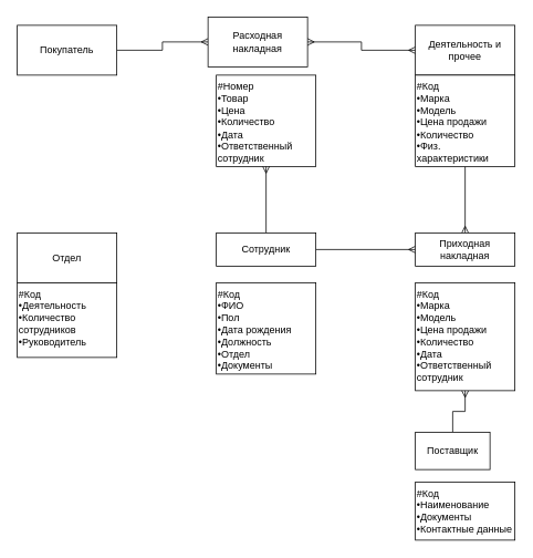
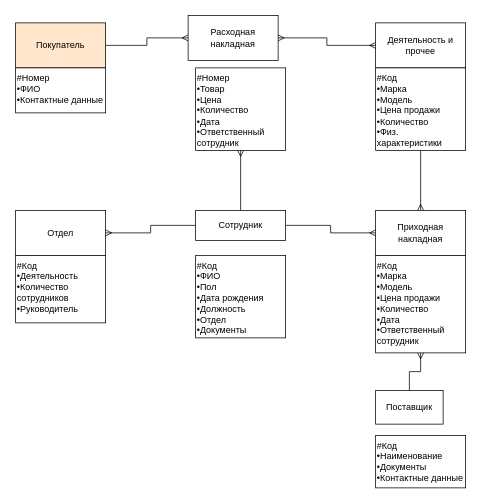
  <mxCell id="0" />
  <mxCell id="1" parent="0" />
  <mxCell id="2" style="edgeStyle=orthogonalEdgeStyle;rounded=0;orthogonalLoop=1;jettySize=auto;html=1;exitX=1;exitY=0.5;exitDx=0;exitDy=0;entryX=0;entryY=0.5;entryDx=0;entryDy=0;endArrow=ERmany;endFill=0;" edge="1" parent="1" source="3" target="5"><mxGeometry relative="1" as="geometry" /></mxCell>
- <mxCell id="3" value="Покупатель" style="rounded=0;whiteSpace=wrap;html=1;" parent="1" vertex="1"><mxGeometry x="20" y="30" width="120" height="60" as="geometry" /></mxCell>
+ <mxCell id="3" value="Покупатель" style="rounded=0;whiteSpace=wrap;html=1;fillColor=#ffe6cc;" parent="1" vertex="1"><mxGeometry x="20" y="30" width="120" height="60" as="geometry" /></mxCell>
+ <mxCell id="4" value="#Номер&lt;br&gt;•ФИО&lt;br&gt;•Контактные данные" style="rounded=0;whiteSpace=wrap;html=1;align=left;verticalAlign=top;" parent="1" vertex="1"><mxGeometry x="20" y="90" width="120" height="60" as="geometry" /></mxCell>
  <mxCell id="5" value="Расходная накладная" style="rounded=0;whiteSpace=wrap;html=1;" parent="1" vertex="1"><mxGeometry x="250" y="20" width="120" height="60" as="geometry" /></mxCell>
  <mxCell id="6" style="edgeStyle=orthogonalEdgeStyle;rounded=0;orthogonalLoop=1;jettySize=auto;html=1;exitX=0;exitY=0.5;exitDx=0;exitDy=0;entryX=1;entryY=0.5;entryDx=0;entryDy=0;startArrow=ERmany;startFill=0;endArrow=ERmany;endFill=0;" edge="1" parent="1" source="7" target="5"><mxGeometry relative="1" as="geometry" /></mxCell>
  <mxCell id="7" value="Деятельность и прочее" style="rounded=0;whiteSpace=wrap;html=1;" vertex="1" parent="1"><mxGeometry x="500" y="30" width="120" height="60" as="geometry" /></mxCell>
  <mxCell id="8" value="#Номер&lt;br&gt;•Товар&lt;br&gt;•Цена&lt;br&gt;•Количество&lt;br&gt;•Дата&lt;br&gt;•Ответственный сотрудник&lt;br&gt;" style="rounded=0;whiteSpace=wrap;html=1;verticalAlign=top;align=left;" vertex="1" parent="1"><mxGeometry x="260" y="90" width="120" height="110" as="geometry" /></mxCell>
  <mxCell id="9" style="edgeStyle=orthogonalEdgeStyle;rounded=0;orthogonalLoop=1;jettySize=auto;html=1;exitX=0.5;exitY=1;exitDx=0;exitDy=0;entryX=0.5;entryY=0;entryDx=0;entryDy=0;endArrow=ERmany;endFill=0;" edge="1" parent="1" source="10" target="17"><mxGeometry relative="1" as="geometry" /></mxCell>
  <mxCell id="10" value="#Код&lt;br&gt;•Марка&lt;br&gt;•Модель&lt;br&gt;•Цена продажи&lt;br&gt;•Количество&lt;br&gt;•Физ. характеристики" style="rounded=0;whiteSpace=wrap;html=1;verticalAlign=top;align=left;" vertex="1" parent="1"><mxGeometry x="500" y="90" width="120" height="110" as="geometry" /></mxCell>
  <mxCell id="11" value="Отдел" style="rounded=0;whiteSpace=wrap;html=1;" vertex="1" parent="1"><mxGeometry x="20" y="280" width="120" height="60" as="geometry" /></mxCell>
  <mxCell id="12" value="#Код&lt;br&gt;•Деятельность&lt;br&gt;•Количество сотрудников&lt;br&gt;•Руководитель" style="rounded=0;whiteSpace=wrap;html=1;align=left;verticalAlign=top;" vertex="1" parent="1"><mxGeometry x="20" y="340" width="120" height="90" as="geometry" /></mxCell>
  <mxCell id="13" style="edgeStyle=orthogonalEdgeStyle;rounded=0;orthogonalLoop=1;jettySize=auto;html=1;exitX=1;exitY=0.5;exitDx=0;exitDy=0;entryX=0;entryY=0.5;entryDx=0;entryDy=0;endArrow=ERmany;endFill=0;" edge="1" parent="1" source="16" target="17"><mxGeometry relative="1" as="geometry" /></mxCell>
  <mxCell id="14" style="edgeStyle=orthogonalEdgeStyle;rounded=0;orthogonalLoop=1;jettySize=auto;html=1;exitX=0.5;exitY=0;exitDx=0;exitDy=0;entryX=0.5;entryY=1;entryDx=0;entryDy=0;endArrow=ERmany;endFill=0;" edge="1" parent="1" source="16" target="8"><mxGeometry relative="1" as="geometry" /></mxCell>
+ <mxCell id="15" style="edgeStyle=orthogonalEdgeStyle;rounded=0;orthogonalLoop=1;jettySize=auto;html=1;exitX=0;exitY=0.5;exitDx=0;exitDy=0;entryX=1;entryY=0.5;entryDx=0;entryDy=0;endArrow=ERmany;endFill=0;" edge="1" parent="1" source="16" target="11"><mxGeometry relative="1" as="geometry" /></mxCell>
  <mxCell id="16" value="Сотрудник" style="rounded=0;whiteSpace=wrap;html=1;" vertex="1" parent="1"><mxGeometry x="260" y="280" width="120" height="40" as="geometry" /></mxCell>
- <mxCell id="17" value="Приходная накладная" style="rounded=0;whiteSpace=wrap;html=1;" vertex="1" parent="1"><mxGeometry x="500" y="280" width="120" height="40" as="geometry" /></mxCell>
+ <mxCell id="17" value="Приходная накладная" style="rounded=0;whiteSpace=wrap;html=1;" vertex="1" parent="1"><mxGeometry x="500" y="280" width="120" height="60" as="geometry" /></mxCell>
  <mxCell id="18" value="#Код&lt;br&gt;•ФИО&lt;br&gt;•Пол&lt;br&gt;•Дата рождения&lt;br&gt;•Должность&lt;br&gt;•Отдел&lt;br&gt;•Документы" style="rounded=0;whiteSpace=wrap;html=1;verticalAlign=top;align=left;" vertex="1" parent="1"><mxGeometry x="260" y="340" width="120" height="110" as="geometry" /></mxCell>
  <mxCell id="19" value="#Код&lt;br&gt;•Марка&lt;br&gt;•Модель&lt;br&gt;•Цена продажи&lt;br&gt;•Количество&lt;br&gt;•Дата&lt;br&gt;•Ответственный сотрудник" style="rounded=0;whiteSpace=wrap;html=1;verticalAlign=top;align=left;" vertex="1" parent="1"><mxGeometry x="500" y="340" width="120" height="130" as="geometry" /></mxCell>
  <mxCell id="20" style="edgeStyle=orthogonalEdgeStyle;rounded=0;orthogonalLoop=1;jettySize=auto;html=1;exitX=0.5;exitY=0;exitDx=0;exitDy=0;entryX=0.5;entryY=1;entryDx=0;entryDy=0;endArrow=ERmany;endFill=0;" edge="1" parent="1" source="21" target="19"><mxGeometry relative="1" as="geometry" /></mxCell>
  <mxCell id="21" value="Поставщик" style="rounded=0;whiteSpace=wrap;html=1;" vertex="1" parent="1"><mxGeometry x="500" y="520" width="90" height="45" as="geometry" /></mxCell>
  <mxCell id="22" value="#Код&lt;br&gt;•Наименование&lt;br&gt;•Документы&lt;br&gt;•Контактные данные&lt;br&gt;" style="rounded=0;whiteSpace=wrap;html=1;verticalAlign=top;align=left;" vertex="1" parent="1"><mxGeometry x="500" y="580" width="120" height="70" as="geometry" /></mxCell>
